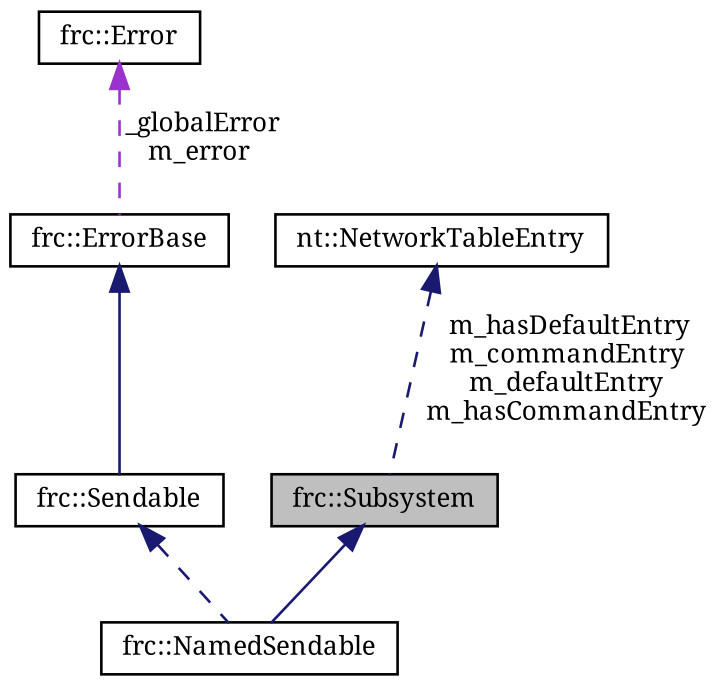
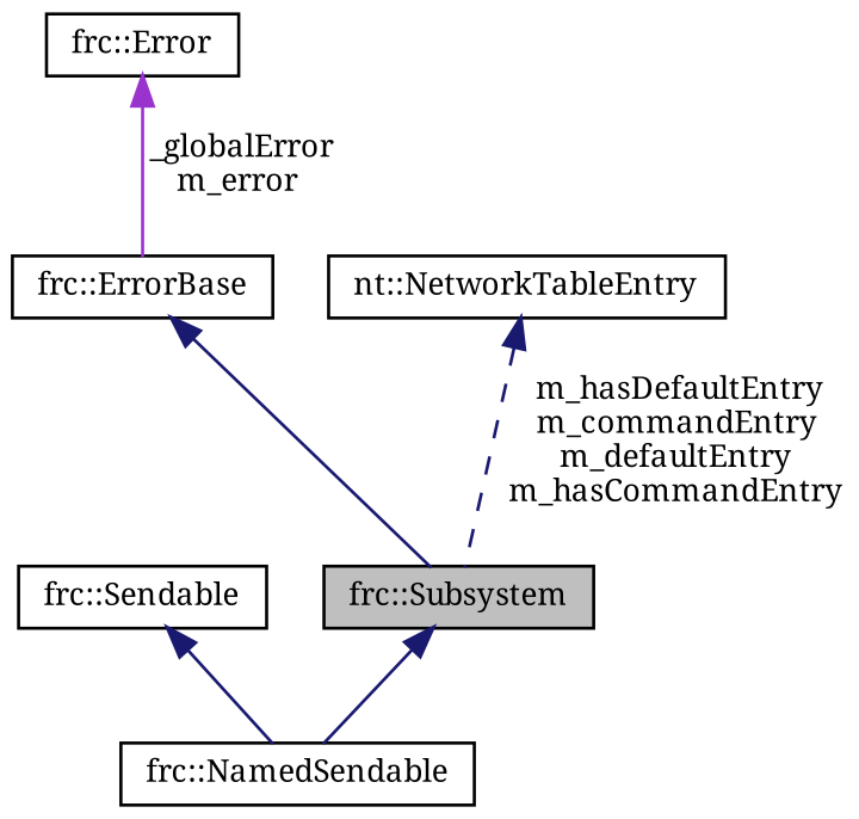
  digraph {
    fontname="Noto Serif"
    node [color=black fillcolor=white fontname="Noto Serif" fontsize=10 shape=record style=filled]
    edge [color=midnightblue dir=back fontname="Noto Serif" fontsize=10 labelfontname=Helvetica labelfontsize=10 style=solid]
    n1 [fillcolor=grey75 fontcolor=black height=0.2 label="frc::Subsystem" width=0.4]
    n2 [height=0.2 label="frc::NamedSendable" width=0.4]
    n3 [height=0.2 label="frc::ErrorBase" width=0.4]
    n4 [height=0.2 label="frc::Error" width=0.4]
    n5 [height=0.2 label="frc::Sendable" width=0.4]
    n6 [height=0.2 label="nt::NetworkTableEntry" width=0.4]
    n1 -> n2
-   n3 -> n5
-   n4 -> n3 [color=darkorchid3 label=" _globalError\nm_error" style=dashed]
-   n5 -> n2 [style=dashed]
+   n3 -> n1
+   n4 -> n3 [color=darkorchid3 label=" _globalError\nm_error"]
+   n5 -> n2
    n6 -> n1 [label=" m_hasDefaultEntry\nm_commandEntry\nm_defaultEntry\nm_hasCommandEntry" style=dashed]
  }
